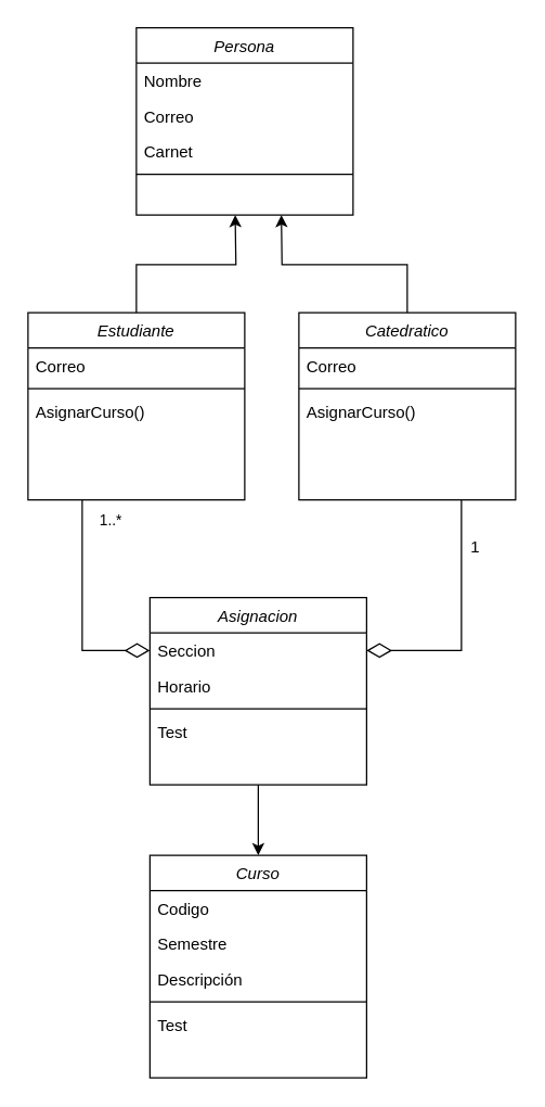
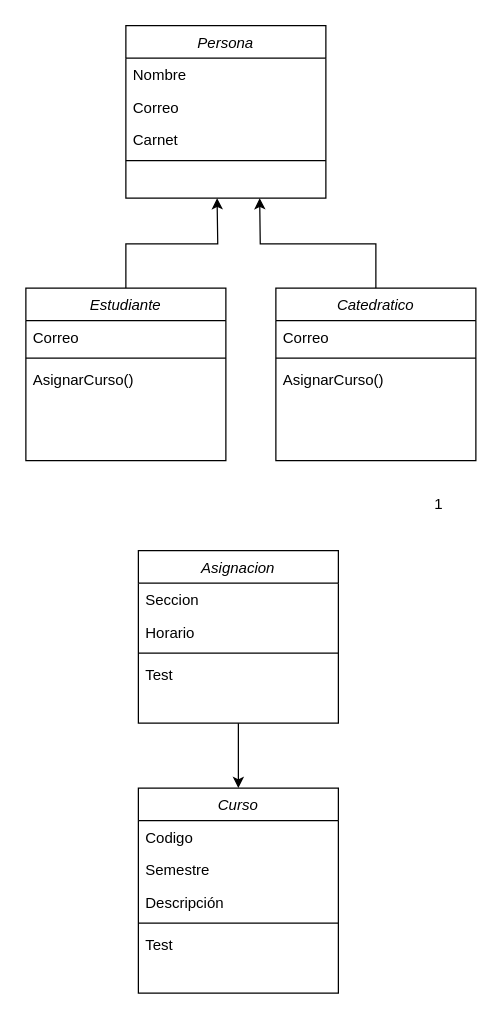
  <mxCell id="0" />
  <mxCell id="1" parent="0" />
  <mxCell id="2" value="Persona" style="swimlane;fontStyle=2;align=center;verticalAlign=top;childLayout=stackLayout;horizontal=1;startSize=26;horizontalStack=0;resizeParent=1;resizeLast=0;collapsible=1;marginBottom=0;rounded=0;shadow=0;strokeWidth=1;" parent="1" vertex="1"><mxGeometry x="100" y="20" width="160" height="138" as="geometry"><mxRectangle x="230" y="140" width="160" height="26" as="alternateBounds" /></mxGeometry></mxCell>
  <mxCell id="3" value="Nombre" style="text;align=left;verticalAlign=top;spacingLeft=4;spacingRight=4;overflow=hidden;rotatable=0;points=[[0,0.5],[1,0.5]];portConstraint=eastwest;" parent="2" vertex="1"><mxGeometry y="26" width="160" height="26" as="geometry" /></mxCell>
  <mxCell id="4" value="Correo" style="text;align=left;verticalAlign=top;spacingLeft=4;spacingRight=4;overflow=hidden;rotatable=0;points=[[0,0.5],[1,0.5]];portConstraint=eastwest;rounded=0;shadow=0;html=0;" parent="2" vertex="1"><mxGeometry y="52" width="160" height="26" as="geometry" /></mxCell>
  <mxCell id="5" value="Carnet" style="text;align=left;verticalAlign=top;spacingLeft=4;spacingRight=4;overflow=hidden;rotatable=0;points=[[0,0.5],[1,0.5]];portConstraint=eastwest;rounded=0;shadow=0;html=0;" parent="2" vertex="1"><mxGeometry y="78" width="160" height="26" as="geometry" /></mxCell>
  <mxCell id="6" value="" style="line;html=1;strokeWidth=1;align=left;verticalAlign=middle;spacingTop=-1;spacingLeft=3;spacingRight=3;rotatable=0;labelPosition=right;points=[];portConstraint=eastwest;" parent="2" vertex="1"><mxGeometry y="104" width="160" height="8" as="geometry" /></mxCell>
  <mxCell id="7" style="edgeStyle=orthogonalEdgeStyle;rounded=0;orthogonalLoop=1;jettySize=auto;html=1;exitX=0.5;exitY=0;exitDx=0;exitDy=0;entryX=0.456;entryY=1;entryDx=0;entryDy=0;entryPerimeter=0;" edge="1" parent="1" source="10"><mxGeometry relative="1" as="geometry"><mxPoint x="172.96" y="158" as="targetPoint" /></mxGeometry></mxCell>
- <mxCell id="8" style="edgeStyle=orthogonalEdgeStyle;rounded=0;orthogonalLoop=1;jettySize=auto;html=1;exitX=0.25;exitY=1;exitDx=0;exitDy=0;entryX=0;entryY=0.5;entryDx=0;entryDy=0;endArrow=diamondThin;endFill=0;endSize=16;" edge="1" parent="1" source="10" target="22"><mxGeometry relative="1" as="geometry" /></mxCell>
- <mxCell id="9" value="1..*" style="edgeLabel;html=1;align=center;verticalAlign=middle;resizable=0;points=[];" vertex="1" connectable="0" parent="8"><mxGeometry x="-0.826" y="5" relative="1" as="geometry"><mxPoint x="15" as="offset" /></mxGeometry></mxCell>
  <mxCell id="10" value="Estudiante" style="swimlane;fontStyle=2;align=center;verticalAlign=top;childLayout=stackLayout;horizontal=1;startSize=26;horizontalStack=0;resizeParent=1;resizeLast=0;collapsible=1;marginBottom=0;rounded=0;shadow=0;strokeWidth=1;" vertex="1" parent="1"><mxGeometry x="20" y="230" width="160" height="138" as="geometry"><mxRectangle x="230" y="140" width="160" height="26" as="alternateBounds" /></mxGeometry></mxCell>
  <mxCell id="11" value="Correo" style="text;align=left;verticalAlign=top;spacingLeft=4;spacingRight=4;overflow=hidden;rotatable=0;points=[[0,0.5],[1,0.5]];portConstraint=eastwest;rounded=0;shadow=0;html=0;" vertex="1" parent="10"><mxGeometry y="26" width="160" height="26" as="geometry" /></mxCell>
  <mxCell id="12" value="" style="line;html=1;strokeWidth=1;align=left;verticalAlign=middle;spacingTop=-1;spacingLeft=3;spacingRight=3;rotatable=0;labelPosition=right;points=[];portConstraint=eastwest;" vertex="1" parent="10"><mxGeometry y="52" width="160" height="8" as="geometry" /></mxCell>
  <mxCell id="13" value="AsignarCurso()" style="text;align=left;verticalAlign=top;spacingLeft=4;spacingRight=4;overflow=hidden;rotatable=0;points=[[0,0.5],[1,0.5]];portConstraint=eastwest;" vertex="1" parent="10"><mxGeometry y="60" width="160" height="26" as="geometry" /></mxCell>
  <mxCell id="14" style="edgeStyle=orthogonalEdgeStyle;rounded=0;orthogonalLoop=1;jettySize=auto;html=1;exitX=0.5;exitY=0;exitDx=0;exitDy=0;entryX=0.669;entryY=1;entryDx=0;entryDy=0;entryPerimeter=0;" edge="1" parent="1" source="16"><mxGeometry relative="1" as="geometry"><mxPoint x="207.04" y="158" as="targetPoint" /></mxGeometry></mxCell>
- <mxCell id="15" style="edgeStyle=orthogonalEdgeStyle;rounded=0;orthogonalLoop=1;jettySize=auto;html=1;exitX=0.75;exitY=1;exitDx=0;exitDy=0;entryX=1;entryY=0.5;entryDx=0;entryDy=0;startSize=6;endArrow=diamondThin;endFill=0;endSize=16;" edge="1" parent="1" source="16" target="22"><mxGeometry relative="1" as="geometry" /></mxCell>
  <mxCell id="16" value="Catedratico" style="swimlane;fontStyle=2;align=center;verticalAlign=top;childLayout=stackLayout;horizontal=1;startSize=26;horizontalStack=0;resizeParent=1;resizeLast=0;collapsible=1;marginBottom=0;rounded=0;shadow=0;strokeWidth=1;" vertex="1" parent="1"><mxGeometry x="220" y="230" width="160" height="138" as="geometry"><mxRectangle x="230" y="140" width="160" height="26" as="alternateBounds" /></mxGeometry></mxCell>
  <mxCell id="17" value="Correo" style="text;align=left;verticalAlign=top;spacingLeft=4;spacingRight=4;overflow=hidden;rotatable=0;points=[[0,0.5],[1,0.5]];portConstraint=eastwest;rounded=0;shadow=0;html=0;" vertex="1" parent="16"><mxGeometry y="26" width="160" height="26" as="geometry" /></mxCell>
  <mxCell id="18" value="" style="line;html=1;strokeWidth=1;align=left;verticalAlign=middle;spacingTop=-1;spacingLeft=3;spacingRight=3;rotatable=0;labelPosition=right;points=[];portConstraint=eastwest;" vertex="1" parent="16"><mxGeometry y="52" width="160" height="8" as="geometry" /></mxCell>
  <mxCell id="19" value="AsignarCurso()" style="text;align=left;verticalAlign=top;spacingLeft=4;spacingRight=4;overflow=hidden;rotatable=0;points=[[0,0.5],[1,0.5]];portConstraint=eastwest;" vertex="1" parent="16"><mxGeometry y="60" width="160" height="26" as="geometry" /></mxCell>
  <mxCell id="20" style="edgeStyle=orthogonalEdgeStyle;rounded=0;orthogonalLoop=1;jettySize=auto;html=1;exitX=0.5;exitY=1;exitDx=0;exitDy=0;entryX=0.5;entryY=0;entryDx=0;entryDy=0;" edge="1" parent="1" source="21" target="26"><mxGeometry relative="1" as="geometry" /></mxCell>
  <mxCell id="21" value="Asignacion" style="swimlane;fontStyle=2;align=center;verticalAlign=top;childLayout=stackLayout;horizontal=1;startSize=26;horizontalStack=0;resizeParent=1;resizeLast=0;collapsible=1;marginBottom=0;rounded=0;shadow=0;strokeWidth=1;" vertex="1" parent="1"><mxGeometry x="110" y="440" width="160" height="138" as="geometry"><mxRectangle x="230" y="140" width="160" height="26" as="alternateBounds" /></mxGeometry></mxCell>
  <mxCell id="22" value="Seccion" style="text;align=left;verticalAlign=top;spacingLeft=4;spacingRight=4;overflow=hidden;rotatable=0;points=[[0,0.5],[1,0.5]];portConstraint=eastwest;rounded=0;shadow=0;html=0;" vertex="1" parent="21"><mxGeometry y="26" width="160" height="26" as="geometry" /></mxCell>
  <mxCell id="23" value="Horario" style="text;align=left;verticalAlign=top;spacingLeft=4;spacingRight=4;overflow=hidden;rotatable=0;points=[[0,0.5],[1,0.5]];portConstraint=eastwest;rounded=0;shadow=0;html=0;" vertex="1" parent="21"><mxGeometry y="52" width="160" height="26" as="geometry" /></mxCell>
  <mxCell id="24" value="" style="line;html=1;strokeWidth=1;align=left;verticalAlign=middle;spacingTop=-1;spacingLeft=3;spacingRight=3;rotatable=0;labelPosition=right;points=[];portConstraint=eastwest;" vertex="1" parent="21"><mxGeometry y="78" width="160" height="8" as="geometry" /></mxCell>
  <mxCell id="25" value="Test" style="text;align=left;verticalAlign=top;spacingLeft=4;spacingRight=4;overflow=hidden;rotatable=0;points=[[0,0.5],[1,0.5]];portConstraint=eastwest;" vertex="1" parent="21"><mxGeometry y="86" width="160" height="26" as="geometry" /></mxCell>
  <mxCell id="26" value="Curso" style="swimlane;fontStyle=2;align=center;verticalAlign=top;childLayout=stackLayout;horizontal=1;startSize=26;horizontalStack=0;resizeParent=1;resizeLast=0;collapsible=1;marginBottom=0;rounded=0;shadow=0;strokeWidth=1;" vertex="1" parent="1"><mxGeometry x="110" y="630" width="160" height="164" as="geometry"><mxRectangle x="230" y="140" width="160" height="26" as="alternateBounds" /></mxGeometry></mxCell>
  <mxCell id="27" value="Codigo" style="text;align=left;verticalAlign=top;spacingLeft=4;spacingRight=4;overflow=hidden;rotatable=0;points=[[0,0.5],[1,0.5]];portConstraint=eastwest;rounded=0;shadow=0;html=0;" vertex="1" parent="26"><mxGeometry y="26" width="160" height="26" as="geometry" /></mxCell>
  <mxCell id="28" value="Semestre" style="text;align=left;verticalAlign=top;spacingLeft=4;spacingRight=4;overflow=hidden;rotatable=0;points=[[0,0.5],[1,0.5]];portConstraint=eastwest;rounded=0;shadow=0;html=0;" vertex="1" parent="26"><mxGeometry y="52" width="160" height="26" as="geometry" /></mxCell>
  <mxCell id="29" value="Descripción" style="text;align=left;verticalAlign=top;spacingLeft=4;spacingRight=4;overflow=hidden;rotatable=0;points=[[0,0.5],[1,0.5]];portConstraint=eastwest;rounded=0;shadow=0;html=0;" vertex="1" parent="26"><mxGeometry y="78" width="160" height="26" as="geometry" /></mxCell>
  <mxCell id="30" value="" style="line;html=1;strokeWidth=1;align=left;verticalAlign=middle;spacingTop=-1;spacingLeft=3;spacingRight=3;rotatable=0;labelPosition=right;points=[];portConstraint=eastwest;" vertex="1" parent="26"><mxGeometry y="104" width="160" height="8" as="geometry" /></mxCell>
  <mxCell id="31" value="Test" style="text;align=left;verticalAlign=top;spacingLeft=4;spacingRight=4;overflow=hidden;rotatable=0;points=[[0,0.5],[1,0.5]];portConstraint=eastwest;" vertex="1" parent="26"><mxGeometry y="112" width="160" height="26" as="geometry" /></mxCell>
  <mxCell id="32" value="1" style="text;html=1;align=center;verticalAlign=middle;resizable=0;points=[];autosize=1;strokeColor=none;fillColor=none;" vertex="1" parent="1"><mxGeometry x="335" y="388" width="30" height="30" as="geometry" /></mxCell>
